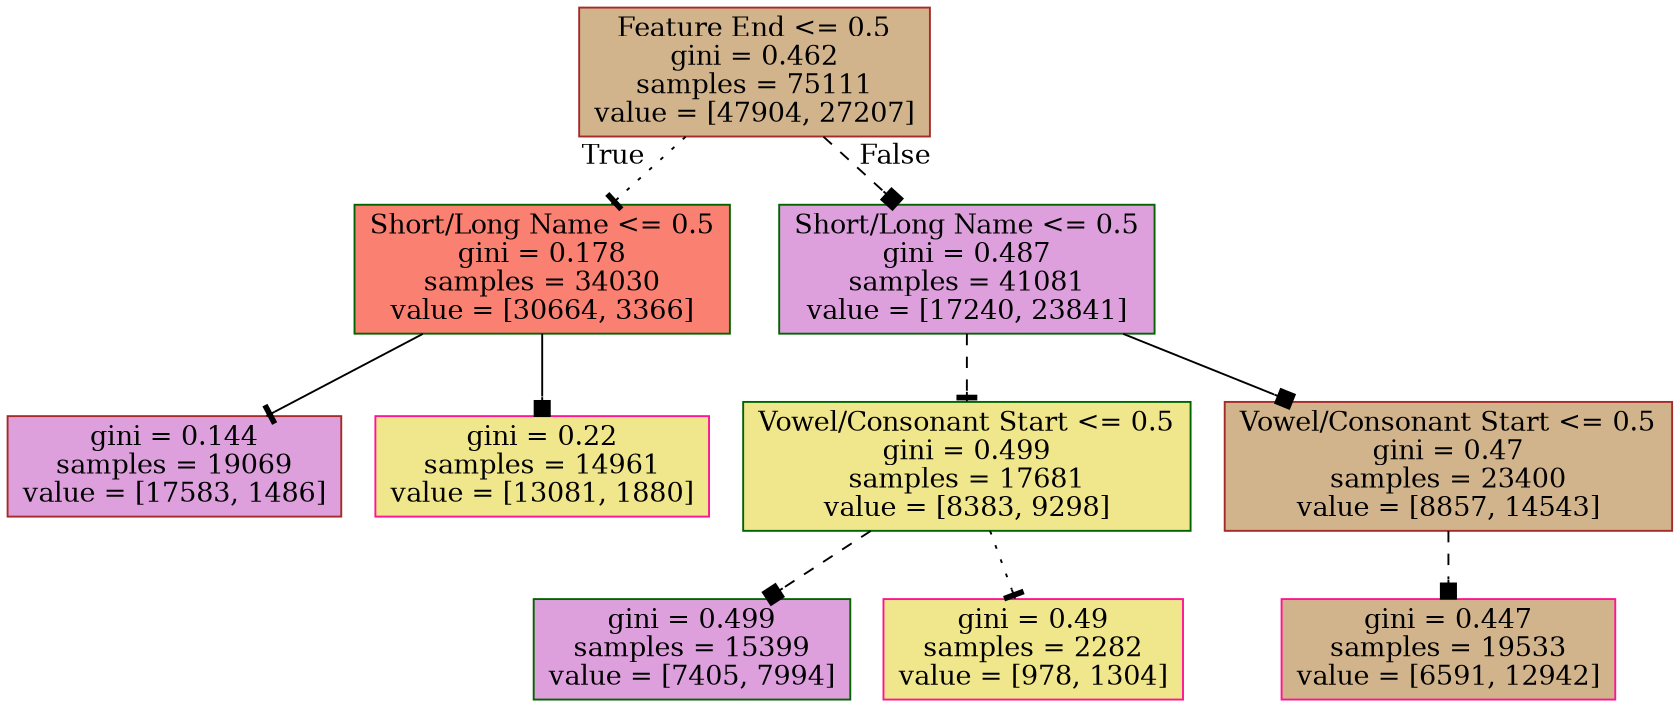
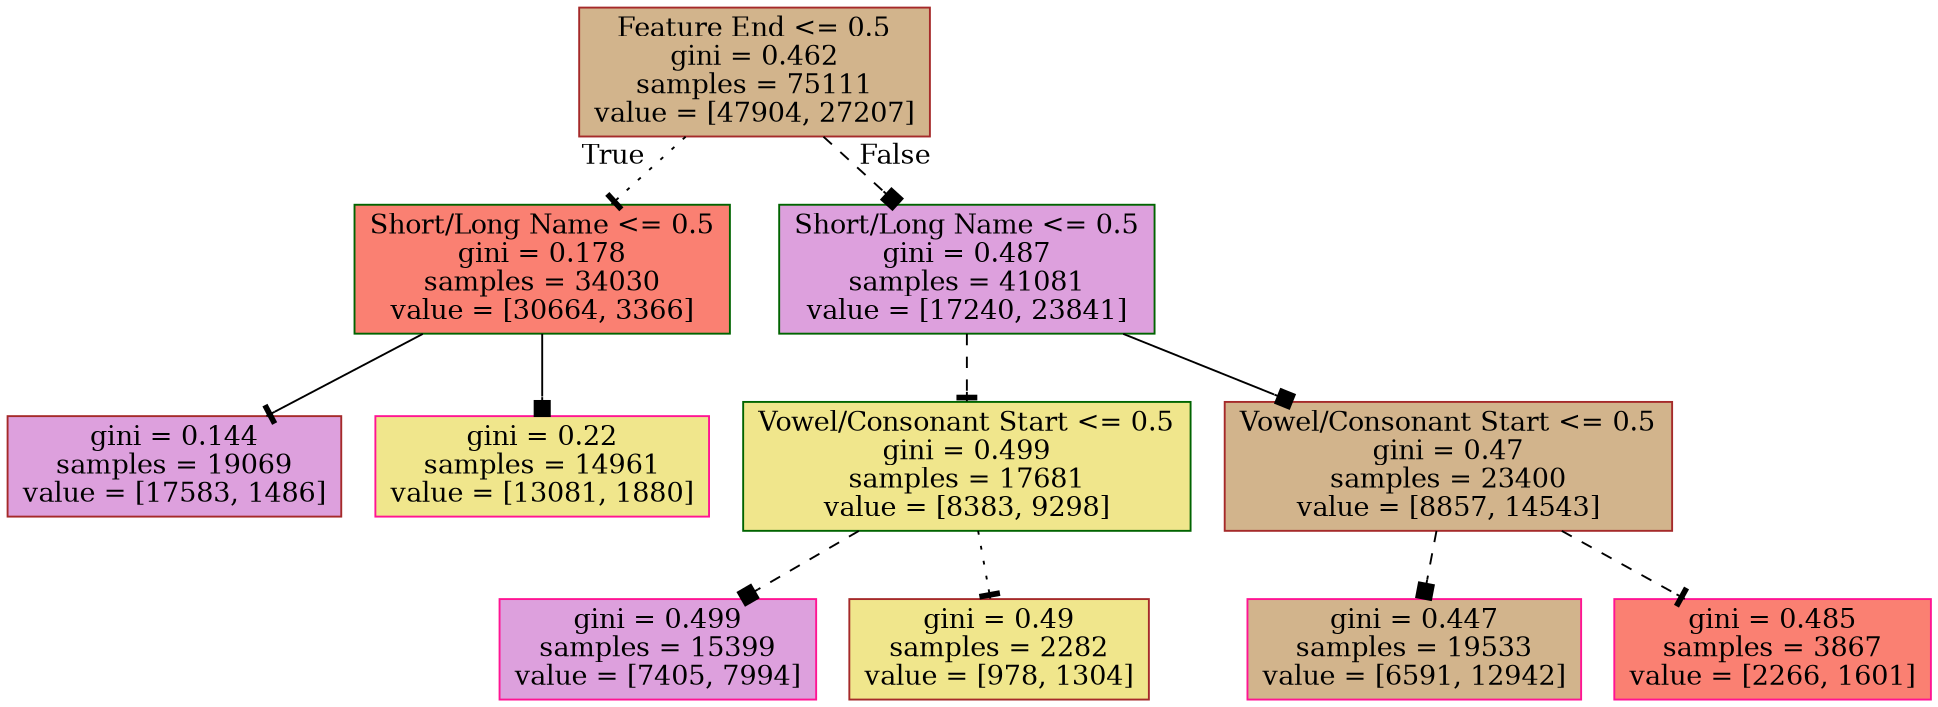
  digraph {
    node [color=brown fillcolor=tan shape=box style=filled]
    edge [arrowhead=tee style=dashed]
    n1 [label="Feature End <= 0.5\ngini = 0.462\nsamples = 75111\nvalue = [47904, 27207]"]
    n2 [color=darkgreen fillcolor=salmon label="Short/Long Name <= 0.5\ngini = 0.178\nsamples = 34030\nvalue = [30664, 3366]"]
    n3 [color=darkgreen fillcolor=plum label="Short/Long Name <= 0.5\ngini = 0.487\nsamples = 41081\nvalue = [17240, 23841]"]
    n4 [fillcolor=plum label="gini = 0.144\nsamples = 19069\nvalue = [17583, 1486]"]
    n5 [color=deeppink fillcolor=khaki label="gini = 0.22\nsamples = 14961\nvalue = [13081, 1880]"]
    n6 [color=darkgreen fillcolor=khaki label="Vowel/Consonant Start <= 0.5\ngini = 0.499\nsamples = 17681\nvalue = [8383, 9298]"]
    n7 [label="Vowel/Consonant Start <= 0.5\ngini = 0.47\nsamples = 23400\nvalue = [8857, 14543]"]
-   n8 [color=darkgreen fillcolor=plum label="gini = 0.499\nsamples = 15399\nvalue = [7405, 7994]"]
-   n9 [color=deeppink fillcolor=khaki label="gini = 0.49\nsamples = 2282\nvalue = [978, 1304]"]
+   n8 [color=deeppink fillcolor=plum label="gini = 0.499\nsamples = 15399\nvalue = [7405, 7994]"]
+   n9 [fillcolor=khaki label="gini = 0.49\nsamples = 2282\nvalue = [978, 1304]"]
    n10 [color=deeppink label="gini = 0.447\nsamples = 19533\nvalue = [6591, 12942]"]
+   n11 [color=deeppink fillcolor=salmon label="gini = 0.485\nsamples = 3867\nvalue = [2266, 1601]"]
    n1 -> n2 [headlabel=True labelangle=45 labeldistance=2.5 style=dotted]
    n1 -> n3 [arrowhead=box headlabel=False labelangle=-45 labeldistance=2.5]
    n2 -> n4 [style=solid]
    n2 -> n5 [arrowhead=box style=solid]
    n3 -> n6
    n3 -> n7 [arrowhead=box style=solid]
    n6 -> n8 [arrowhead=box]
    n6 -> n9 [style=dotted]
    n7 -> n10 [arrowhead=box]
+   n7 -> n11
  }
